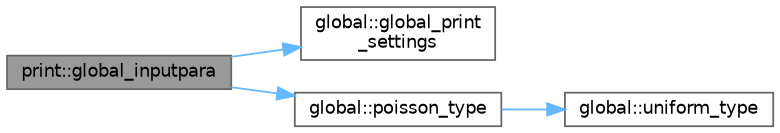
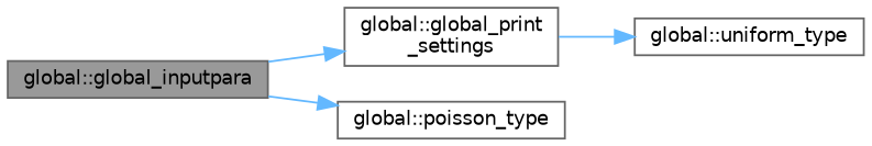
  digraph {
    rankdir=LR
    node [color=grey40 fillcolor=white fontname=Helvetica fontsize=10 shape=box style=filled]
    edge [color=steelblue1 fontname=Helvetica fontsize=10 labelfontname=Helvetica labelfontsize=10 style=solid]
-   n1 [color=gray40 fillcolor=grey60 fontcolor=black height=0.2 label="print::global_inputpara" width=0.4]
+   n1 [color=gray40 fillcolor=grey60 fontcolor=black height=0.2 label="global::global_inputpara" width=0.4]
    n2 [height=0.2 label="global::global_print\l_settings" width=0.4]
    n3 [height=0.2 label="global::poisson_type" width=0.4]
    n4 [height=0.2 label="global::uniform_type" width=0.4]
    n1 -> n2
    n1 -> n3
-   n3 -> n4
+   n2 -> n4
  }
